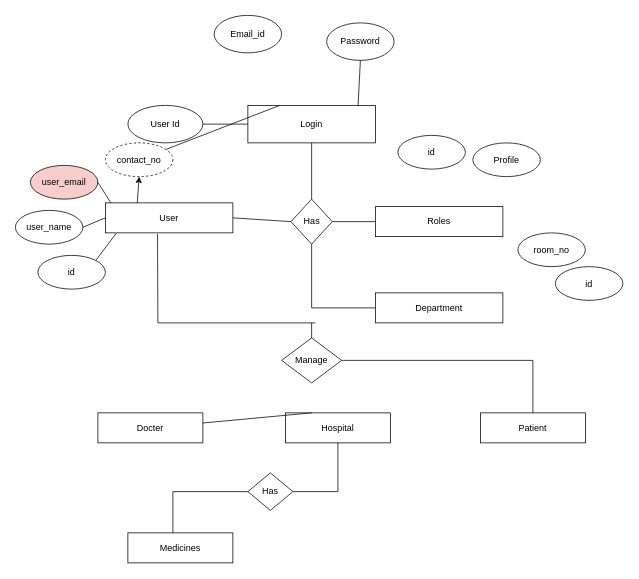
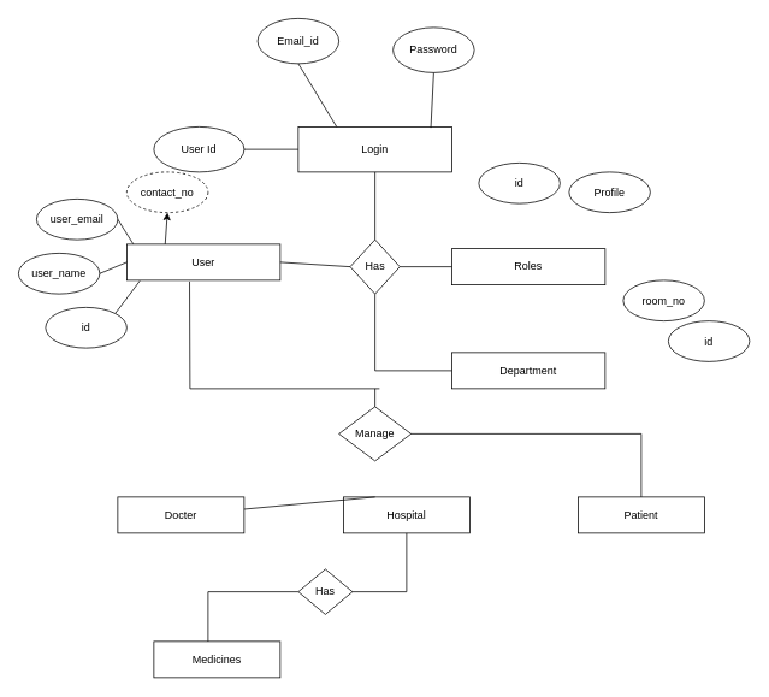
  <mxCell id="0" />
  <mxCell id="1" parent="0" />
  <mxCell id="2" value="User" style="rounded=0;whiteSpace=wrap;html=1;" parent="1" vertex="1"><mxGeometry x="140" y="270" width="170" height="40" as="geometry" /></mxCell>
  <mxCell id="3" value="Login" style="rounded=0;whiteSpace=wrap;html=1;" parent="1" vertex="1"><mxGeometry x="330" y="140" width="170" height="50" as="geometry" /></mxCell>
  <mxCell id="4" value="Roles" style="rounded=0;whiteSpace=wrap;html=1;" parent="1" vertex="1"><mxGeometry x="500" y="275" width="170" height="40" as="geometry" /></mxCell>
  <mxCell id="5" value="Department" style="rounded=0;whiteSpace=wrap;html=1;" parent="1" vertex="1"><mxGeometry x="500" y="390" width="170" height="40" as="geometry" /></mxCell>
  <mxCell id="6" value="Has" style="rhombus;whiteSpace=wrap;html=1;" parent="1" vertex="1"><mxGeometry x="387.5" y="265" width="55" height="60" as="geometry" /></mxCell>
  <mxCell id="7" value="" style="endArrow=none;html=1;rounded=0;entryX=0;entryY=0.5;entryDx=0;entryDy=0;" parent="1" target="6" edge="1"><mxGeometry width="50" height="50" relative="1" as="geometry"><mxPoint x="310" y="290" as="sourcePoint" /><mxPoint x="380" y="300" as="targetPoint" /></mxGeometry></mxCell>
  <mxCell id="8" value="" style="endArrow=none;html=1;rounded=0;exitX=1;exitY=0.5;exitDx=0;exitDy=0;entryX=0;entryY=0.5;entryDx=0;entryDy=0;" parent="1" source="6" target="4" edge="1"><mxGeometry width="50" height="50" relative="1" as="geometry"><mxPoint x="460" y="340" as="sourcePoint" /><mxPoint x="510" y="290" as="targetPoint" /></mxGeometry></mxCell>
  <mxCell id="9" value="" style="endArrow=none;html=1;rounded=0;entryX=0.5;entryY=1;entryDx=0;entryDy=0;exitX=0.5;exitY=0;exitDx=0;exitDy=0;" parent="1" source="6" target="3" edge="1"><mxGeometry width="50" height="50" relative="1" as="geometry"><mxPoint x="415" y="260" as="sourcePoint" /><mxPoint x="380" y="220" as="targetPoint" /></mxGeometry></mxCell>
  <mxCell id="10" value="" style="endArrow=none;html=1;rounded=0;exitX=0;exitY=0.5;exitDx=0;exitDy=0;entryX=0.5;entryY=1;entryDx=0;entryDy=0;" parent="1" source="5" target="6" edge="1"><mxGeometry width="50" height="50" relative="1" as="geometry"><mxPoint x="410" y="470" as="sourcePoint" /><mxPoint x="420" y="330" as="targetPoint" /><Array as="points"><mxPoint x="415" y="410" /></Array></mxGeometry></mxCell>
  <mxCell id="11" value="Docter" style="rounded=0;whiteSpace=wrap;html=1;" parent="1" vertex="1"><mxGeometry x="130" y="550" width="140" height="40" as="geometry" /></mxCell>
  <mxCell id="12" value="Hospital" style="rounded=0;whiteSpace=wrap;html=1;" parent="1" vertex="1"><mxGeometry x="380" y="550" width="140" height="40" as="geometry" /></mxCell>
  <mxCell id="13" value="Patient" style="rounded=0;whiteSpace=wrap;html=1;" parent="1" vertex="1"><mxGeometry x="640" y="550" width="140" height="40" as="geometry" /></mxCell>
  <mxCell id="14" value="Medicines" style="rounded=0;whiteSpace=wrap;html=1;" parent="1" vertex="1"><mxGeometry x="170" y="710" width="140" height="40" as="geometry" /></mxCell>
  <mxCell id="15" value="Manage" style="rhombus;whiteSpace=wrap;html=1;" parent="1" vertex="1"><mxGeometry x="375" y="450" width="80" height="60" as="geometry" /></mxCell>
  <mxCell id="16" value="" style="endArrow=none;html=1;rounded=0;entryX=0.409;entryY=1.035;entryDx=0;entryDy=0;entryPerimeter=0;" parent="1" target="2" edge="1"><mxGeometry width="50" height="50" relative="1" as="geometry"><mxPoint x="420" y="430" as="sourcePoint" /><mxPoint x="460" y="400" as="targetPoint" /><Array as="points"><mxPoint x="210" y="430" /></Array></mxGeometry></mxCell>
  <mxCell id="17" value="" style="endArrow=none;html=1;rounded=0;entryX=0.5;entryY=0;entryDx=0;entryDy=0;exitX=1;exitY=0.5;exitDx=0;exitDy=0;" parent="1" source="15" target="13" edge="1"><mxGeometry width="50" height="50" relative="1" as="geometry"><mxPoint x="460" y="480" as="sourcePoint" /><mxPoint x="760" y="480" as="targetPoint" /><Array as="points"><mxPoint x="710" y="480" /></Array></mxGeometry></mxCell>
  <mxCell id="18" value="" style="endArrow=none;html=1;rounded=0;exitX=0.25;exitY=0;exitDx=0;exitDy=0;" parent="1" source="12" target="11" edge="1"><mxGeometry width="50" height="50" relative="1" as="geometry"><mxPoint x="415" y="540" as="sourcePoint" /><mxPoint x="340" y="510" as="targetPoint" /></mxGeometry></mxCell>
  <mxCell id="19" value="" style="endArrow=none;html=1;rounded=0;exitX=0.5;exitY=0;exitDx=0;exitDy=0;" parent="1" source="15" edge="1"><mxGeometry width="50" height="50" relative="1" as="geometry"><mxPoint x="415" y="440" as="sourcePoint" /><mxPoint x="415" y="430" as="targetPoint" /></mxGeometry></mxCell>
  <mxCell id="20" value="Has" style="rhombus;whiteSpace=wrap;html=1;" parent="1" vertex="1"><mxGeometry x="330" y="630" width="60" height="50" as="geometry" /></mxCell>
  <mxCell id="21" value="" style="endArrow=none;html=1;rounded=0;entryX=0.5;entryY=1;entryDx=0;entryDy=0;exitX=1;exitY=0.5;exitDx=0;exitDy=0;" parent="1" source="20" target="12" edge="1"><mxGeometry width="50" height="50" relative="1" as="geometry"><mxPoint x="380" y="640" as="sourcePoint" /><mxPoint x="430" y="590" as="targetPoint" /><Array as="points"><mxPoint x="450" y="655" /></Array></mxGeometry></mxCell>
  <mxCell id="22" value="" style="endArrow=none;html=1;rounded=0;entryX=0;entryY=0.5;entryDx=0;entryDy=0;" parent="1" target="20" edge="1"><mxGeometry width="50" height="50" relative="1" as="geometry"><mxPoint x="230" y="710" as="sourcePoint" /><mxPoint x="230" y="630" as="targetPoint" /><Array as="points"><mxPoint x="230" y="655" /></Array></mxGeometry></mxCell>
  <mxCell id="23" value="" style="endArrow=none;html=1;rounded=0;exitX=0;exitY=0.5;exitDx=0;exitDy=0;" edge="1" parent="1" source="3"><mxGeometry width="50" height="50" relative="1" as="geometry"><mxPoint x="410" y="320" as="sourcePoint" /><mxPoint x="270" y="165" as="targetPoint" /></mxGeometry></mxCell>
  <mxCell id="24" value="User Id" style="ellipse;whiteSpace=wrap;html=1;" vertex="1" parent="1"><mxGeometry x="170" y="140" width="100" height="50" as="geometry" /></mxCell>
  <mxCell id="25" value="Email_id" style="ellipse;whiteSpace=wrap;html=1;" vertex="1" parent="1"><mxGeometry x="285" y="20" width="90" height="50" as="geometry" /></mxCell>
  <mxCell id="26" value="Password" style="ellipse;whiteSpace=wrap;html=1;" vertex="1" parent="1"><mxGeometry x="435" y="30" width="90" height="50" as="geometry" /></mxCell>
  <mxCell id="27" value="" style="endArrow=none;html=1;rounded=0;exitX=0.864;exitY=0.02;exitDx=0;exitDy=0;exitPerimeter=0;" edge="1" parent="1" source="3"><mxGeometry width="50" height="50" relative="1" as="geometry"><mxPoint x="470" y="130" as="sourcePoint" /><mxPoint x="480" y="80" as="targetPoint" /></mxGeometry></mxCell>
- <mxCell id="28" value="" style="endArrow=none;html=1;rounded=0;exitX=0.25;exitY=0;exitDx=0;exitDy=0;" edge="1" parent="1" source="3" target="32"><mxGeometry width="50" height="50" relative="1" as="geometry"><mxPoint x="380" y="130" as="sourcePoint" /><mxPoint x="180" y="90" as="targetPoint" /></mxGeometry></mxCell>
+ <mxCell id="28" value="" style="endArrow=none;html=1;rounded=0;entryX=0.5;entryY=1;entryDx=0;entryDy=0;exitX=0.25;exitY=0;exitDx=0;exitDy=0;" edge="1" parent="1" source="3" target="25"><mxGeometry width="50" height="50" relative="1" as="geometry"><mxPoint x="380" y="130" as="sourcePoint" /><mxPoint x="180" y="90" as="targetPoint" /></mxGeometry></mxCell>
  <mxCell id="29" value="id" style="ellipse;whiteSpace=wrap;html=1;" vertex="1" parent="1"><mxGeometry x="50" y="340" width="90" height="45" as="geometry" /></mxCell>
  <mxCell id="30" value="user_name" style="ellipse;whiteSpace=wrap;html=1;" vertex="1" parent="1"><mxGeometry x="20" y="280" width="90" height="45" as="geometry" /></mxCell>
- <mxCell id="31" value="user_email" style="ellipse;whiteSpace=wrap;html=1;fillColor=#f8cecc;" vertex="1" parent="1"><mxGeometry x="40" y="220" width="90" height="45" as="geometry" /></mxCell>
+ <mxCell id="31" value="user_email" style="ellipse;whiteSpace=wrap;html=1;" vertex="1" parent="1"><mxGeometry x="40" y="220" width="90" height="45" as="geometry" /></mxCell>
  <mxCell id="32" value="contact_no" style="ellipse;whiteSpace=wrap;html=1;dashed=1;" vertex="1" parent="1"><mxGeometry x="140" y="190" width="90" height="45" as="geometry" /></mxCell>
  <mxCell id="33" value="" style="endArrow=none;html=1;rounded=0;entryX=0.085;entryY=1.015;entryDx=0;entryDy=0;entryPerimeter=0;exitX=1;exitY=0;exitDx=0;exitDy=0;" edge="1" parent="1" source="29" target="2"><mxGeometry width="50" height="50" relative="1" as="geometry"><mxPoint x="130" y="340" as="sourcePoint" /><mxPoint x="180" y="310" as="targetPoint" /></mxGeometry></mxCell>
  <mxCell id="34" value="" style="endArrow=none;html=1;rounded=0;exitX=1;exitY=0.5;exitDx=0;exitDy=0;" edge="1" parent="1" source="30"><mxGeometry width="50" height="50" relative="1" as="geometry"><mxPoint x="90" y="340" as="sourcePoint" /><mxPoint x="140" y="290" as="targetPoint" /></mxGeometry></mxCell>
  <mxCell id="35" value="" style="endArrow=classic;html=1;rounded=0;exitX=0.25;exitY=0;exitDx=0;exitDy=0;entryX=0.5;entryY=1;entryDx=0;entryDy=0;" edge="1" parent="1" source="2" target="32"><mxGeometry width="50" height="50" relative="1" as="geometry"><mxPoint x="170" y="270" as="sourcePoint" /><mxPoint x="220" y="220" as="targetPoint" /></mxGeometry></mxCell>
  <mxCell id="36" value="" style="endArrow=none;html=1;rounded=0;entryX=1;entryY=0.5;entryDx=0;entryDy=0;exitX=0.042;exitY=-0.005;exitDx=0;exitDy=0;exitPerimeter=0;" edge="1" parent="1" source="2" target="31"><mxGeometry width="50" height="50" relative="1" as="geometry"><mxPoint x="140" y="290" as="sourcePoint" /><mxPoint x="190" y="240" as="targetPoint" /></mxGeometry></mxCell>
  <mxCell id="37" value="id" style="ellipse;whiteSpace=wrap;html=1;" vertex="1" parent="1"><mxGeometry x="530" y="180" width="90" height="45" as="geometry" /></mxCell>
  <mxCell id="38" value="Profile" style="ellipse;whiteSpace=wrap;html=1;" vertex="1" parent="1"><mxGeometry x="630" y="190" width="90" height="45" as="geometry" /></mxCell>
  <mxCell id="39" value="room_no" style="ellipse;whiteSpace=wrap;html=1;" vertex="1" parent="1"><mxGeometry x="690" y="310" width="90" height="45" as="geometry" /></mxCell>
  <mxCell id="40" value="id" style="ellipse;whiteSpace=wrap;html=1;" vertex="1" parent="1"><mxGeometry x="740" y="355" width="90" height="45" as="geometry" /></mxCell>
